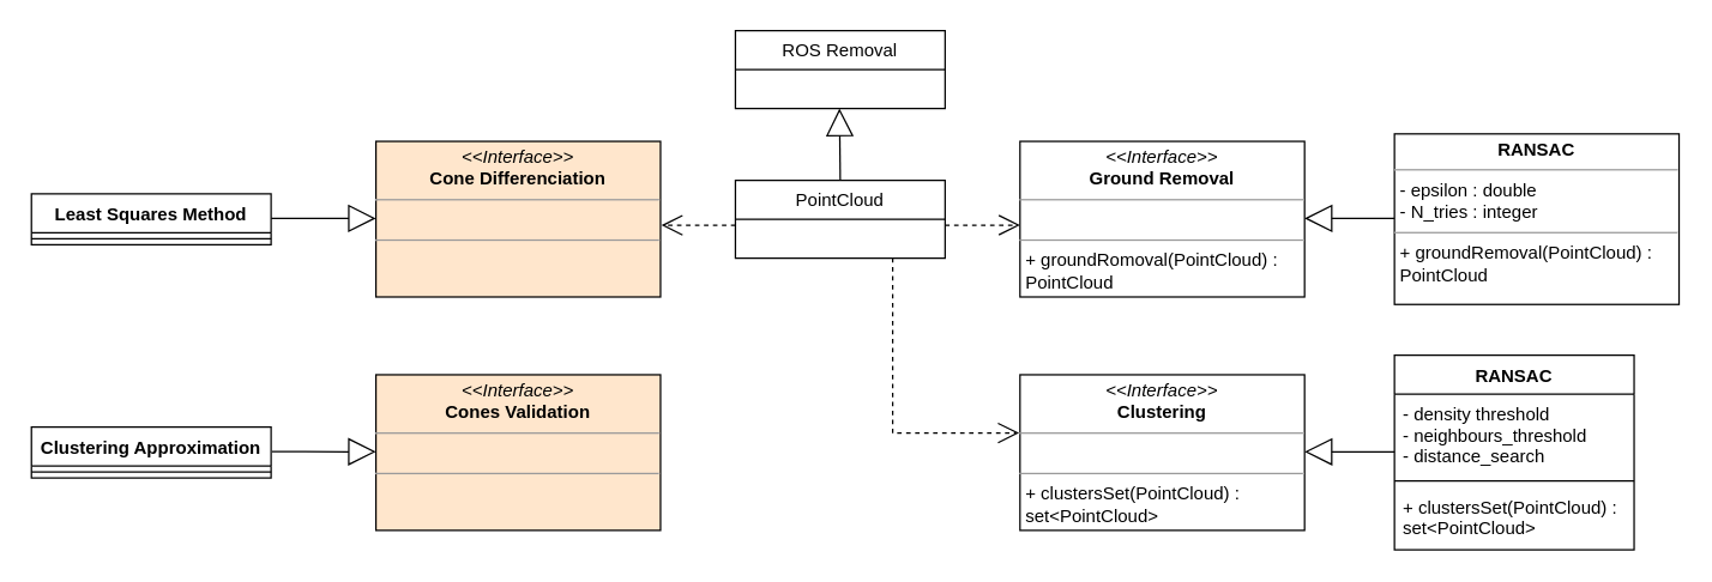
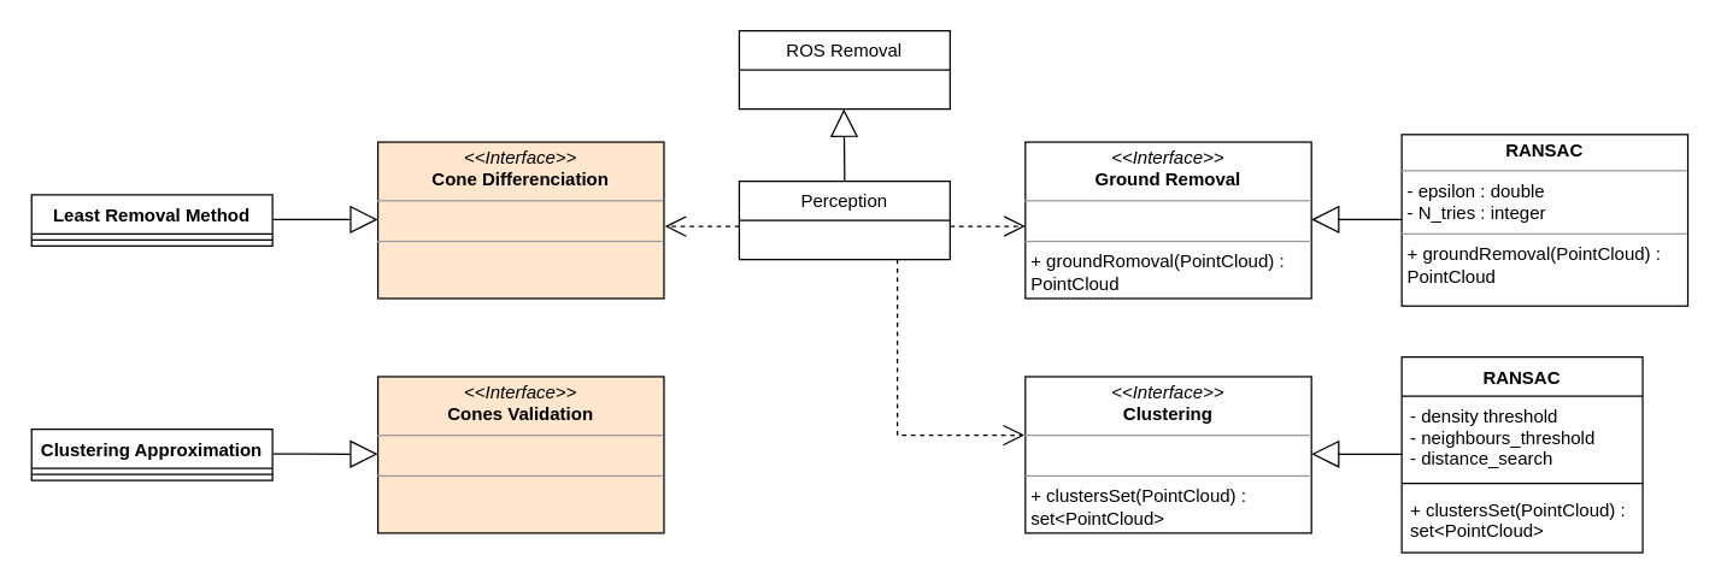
  <mxCell id="0" />
  <mxCell id="1" parent="0" />
  <mxCell id="2" value="ROS Removal" style="swimlane;fontStyle=0;childLayout=stackLayout;horizontal=1;startSize=26;fillColor=none;horizontalStack=0;resizeParent=1;resizeParentMax=0;resizeLast=0;collapsible=1;marginBottom=0;" parent="1" vertex="1"><mxGeometry x="490" y="20" width="140" height="52" as="geometry" /></mxCell>
  <mxCell id="3" value="" style="endArrow=block;endSize=16;endFill=0;html=1;rounded=0;" parent="1" edge="1"><mxGeometry width="160" relative="1" as="geometry"><mxPoint x="560" y="120" as="sourcePoint" /><mxPoint x="559.5" y="72" as="targetPoint" /></mxGeometry></mxCell>
  <mxCell id="4" value="&lt;p style=&quot;margin:0px;margin-top:4px;text-align:center;&quot;&gt;&lt;i&gt;&amp;lt;&amp;lt;Interface&amp;gt;&amp;gt;&lt;/i&gt;&lt;br&gt;&lt;b&gt;Ground Removal&lt;/b&gt;&lt;/p&gt;&lt;hr size=&quot;1&quot;&gt;&lt;p style=&quot;margin:0px;margin-left:4px;&quot;&gt;&lt;br&gt;&lt;/p&gt;&lt;hr size=&quot;1&quot;&gt;&lt;p style=&quot;margin:0px;margin-left:4px;&quot;&gt;+ groundRomoval(PointCloud) :&amp;nbsp;&lt;/p&gt;&lt;p style=&quot;margin:0px;margin-left:4px;&quot;&gt;PointCloud&lt;/p&gt;" style="verticalAlign=top;align=left;overflow=fill;fontSize=12;fontFamily=Helvetica;html=1;" parent="1" vertex="1"><mxGeometry x="680" y="94" width="190" height="104" as="geometry" /></mxCell>
  <mxCell id="5" value="" style="endArrow=block;endSize=16;endFill=0;html=1;rounded=0;" parent="1" edge="1"><mxGeometry width="160" relative="1" as="geometry"><mxPoint x="930" y="145.5" as="sourcePoint" /><mxPoint x="870" y="145.5" as="targetPoint" /></mxGeometry></mxCell>
  <mxCell id="6" value="&lt;p style=&quot;margin:0px;margin-top:4px;text-align:center;&quot;&gt;&lt;i&gt;&amp;lt;&amp;lt;Interface&amp;gt;&amp;gt;&lt;/i&gt;&lt;br&gt;&lt;b&gt;Clustering&lt;/b&gt;&lt;/p&gt;&lt;hr size=&quot;1&quot;&gt;&lt;p style=&quot;margin:0px;margin-left:4px;&quot;&gt;&lt;br&gt;&lt;/p&gt;&lt;hr size=&quot;1&quot;&gt;&lt;p style=&quot;margin:0px;margin-left:4px;&quot;&gt;+ clustersSet(PointCloud) :&amp;nbsp;&lt;/p&gt;&lt;p style=&quot;margin:0px;margin-left:4px;&quot;&gt;set&amp;lt;PointCloud&amp;gt;&lt;/p&gt;" style="verticalAlign=top;align=left;overflow=fill;fontSize=12;fontFamily=Helvetica;html=1;" parent="1" vertex="1"><mxGeometry x="680" y="250" width="190" height="104" as="geometry" /></mxCell>
  <mxCell id="7" value="" style="endArrow=block;endSize=16;endFill=0;html=1;rounded=0;" parent="1" edge="1"><mxGeometry width="160" relative="1" as="geometry"><mxPoint x="930" y="301.5" as="sourcePoint" /><mxPoint x="870" y="301.5" as="targetPoint" /></mxGeometry></mxCell>
  <mxCell id="8" value="RANSAC" style="swimlane;fontStyle=1;align=center;verticalAlign=top;childLayout=stackLayout;horizontal=1;startSize=26;horizontalStack=0;resizeParent=1;resizeParentMax=0;resizeLast=0;collapsible=1;marginBottom=0;" parent="1" vertex="1"><mxGeometry x="930" y="237" width="160" height="130" as="geometry" /></mxCell>
  <mxCell id="9" value="- density threshold&#10;- neighbours_threshold&#10;- distance_search" style="text;strokeColor=none;fillColor=none;align=left;verticalAlign=top;spacingLeft=4;spacingRight=4;overflow=hidden;rotatable=0;points=[[0,0.5],[1,0.5]];portConstraint=eastwest;" parent="8" vertex="1"><mxGeometry y="26" width="160" height="54" as="geometry" /></mxCell>
  <mxCell id="10" value="" style="line;strokeWidth=1;fillColor=none;align=left;verticalAlign=middle;spacingTop=-1;spacingLeft=3;spacingRight=3;rotatable=0;labelPosition=right;points=[];portConstraint=eastwest;strokeColor=inherit;" parent="8" vertex="1"><mxGeometry y="80" width="160" height="8" as="geometry" /></mxCell>
  <mxCell id="11" value="+ clustersSet(PointCloud) :&#10;set&lt;PointCloud&gt;" style="text;strokeColor=none;fillColor=none;align=left;verticalAlign=top;spacingLeft=4;spacingRight=4;overflow=hidden;rotatable=0;points=[[0,0.5],[1,0.5]];portConstraint=eastwest;" parent="8" vertex="1"><mxGeometry y="88" width="160" height="42" as="geometry" /></mxCell>
  <mxCell id="12" value="&lt;p style=&quot;margin:0px;margin-top:4px;text-align:center;&quot;&gt;&lt;i&gt;&amp;lt;&amp;lt;Interface&amp;gt;&amp;gt;&lt;/i&gt;&lt;br&gt;&lt;b&gt;Cones Validation&lt;/b&gt;&lt;/p&gt;&lt;hr size=&quot;1&quot;&gt;&lt;p style=&quot;margin:0px;margin-left:4px;&quot;&gt;&lt;br&gt;&lt;/p&gt;&lt;hr size=&quot;1&quot;&gt;&lt;p style=&quot;margin:0px;margin-left:4px;&quot;&gt;&lt;br&gt;&lt;/p&gt;" style="verticalAlign=top;align=left;overflow=fill;fontSize=12;fontFamily=Helvetica;html=1;fillColor=#ffe6cc;" parent="1" vertex="1"><mxGeometry x="250" y="250" width="190" height="104" as="geometry" /></mxCell>
  <mxCell id="13" value="&lt;p style=&quot;margin:0px;margin-top:4px;text-align:center;&quot;&gt;&lt;i&gt;&amp;lt;&amp;lt;Interface&amp;gt;&amp;gt;&lt;/i&gt;&lt;br&gt;&lt;b&gt;Cone Differenciation&lt;/b&gt;&lt;/p&gt;&lt;hr size=&quot;1&quot;&gt;&lt;p style=&quot;margin:0px;margin-left:4px;&quot;&gt;&lt;br&gt;&lt;/p&gt;&lt;hr size=&quot;1&quot;&gt;&lt;p style=&quot;margin:0px;margin-left:4px;&quot;&gt;&lt;br&gt;&lt;/p&gt;" style="verticalAlign=top;align=left;overflow=fill;fontSize=12;fontFamily=Helvetica;html=1;fillColor=#ffe6cc;" parent="1" vertex="1"><mxGeometry x="250" y="94" width="190" height="104" as="geometry" /></mxCell>
  <mxCell id="14" value="" style="endArrow=block;endSize=16;endFill=0;html=1;rounded=0;" parent="1" edge="1"><mxGeometry width="160" relative="1" as="geometry"><mxPoint x="180" y="145.5" as="sourcePoint" /><mxPoint x="250" y="145.5" as="targetPoint" /></mxGeometry></mxCell>
  <mxCell id="15" value="Clustering Approximation" style="swimlane;fontStyle=1;align=center;verticalAlign=top;childLayout=stackLayout;horizontal=1;startSize=26;horizontalStack=0;resizeParent=1;resizeParentMax=0;resizeLast=0;collapsible=1;marginBottom=0;" parent="1" vertex="1"><mxGeometry x="20" y="285" width="160" height="34" as="geometry" /></mxCell>
  <mxCell id="16" value="" style="line;strokeWidth=1;fillColor=none;align=left;verticalAlign=middle;spacingTop=-1;spacingLeft=3;spacingRight=3;rotatable=0;labelPosition=right;points=[];portConstraint=eastwest;strokeColor=inherit;" parent="15" vertex="1"><mxGeometry y="26" width="160" height="8" as="geometry" /></mxCell>
  <mxCell id="17" value="" style="endArrow=block;endSize=16;endFill=0;html=1;rounded=0;exitX=1.004;exitY=0.629;exitDx=0;exitDy=0;exitPerimeter=0;" parent="1" edge="1"><mxGeometry width="160" relative="1" as="geometry"><mxPoint x="180.64" y="301.354" as="sourcePoint" /><mxPoint x="250" y="301.5" as="targetPoint" /></mxGeometry></mxCell>
- <mxCell id="18" value="Least Squares Method" style="swimlane;fontStyle=1;align=center;verticalAlign=top;childLayout=stackLayout;horizontal=1;startSize=26;horizontalStack=0;resizeParent=1;resizeParentMax=0;resizeLast=0;collapsible=1;marginBottom=0;" parent="1" vertex="1"><mxGeometry x="20" y="129" width="160" height="34" as="geometry" /></mxCell>
+ <mxCell id="18" value="Least Removal Method" style="swimlane;fontStyle=1;align=center;verticalAlign=top;childLayout=stackLayout;horizontal=1;startSize=26;horizontalStack=0;resizeParent=1;resizeParentMax=0;resizeLast=0;collapsible=1;marginBottom=0;" parent="1" vertex="1"><mxGeometry x="20" y="129" width="160" height="34" as="geometry" /></mxCell>
  <mxCell id="19" value="" style="line;strokeWidth=1;fillColor=none;align=left;verticalAlign=middle;spacingTop=-1;spacingLeft=3;spacingRight=3;rotatable=0;labelPosition=right;points=[];portConstraint=eastwest;strokeColor=inherit;" parent="18" vertex="1"><mxGeometry y="26" width="160" height="8" as="geometry" /></mxCell>
  <mxCell id="20" value="" style="endArrow=open;endSize=12;dashed=1;html=1;rounded=0;" parent="1" edge="1"><mxGeometry width="160" relative="1" as="geometry"><mxPoint x="630" y="150" as="sourcePoint" /><mxPoint x="680" y="150" as="targetPoint" /></mxGeometry></mxCell>
  <mxCell id="21" value="" style="endArrow=open;endSize=12;dashed=1;html=1;rounded=0;entryX=-0.003;entryY=0.374;entryDx=0;entryDy=0;entryPerimeter=0;exitX=0.75;exitY=1;exitDx=0;exitDy=0;" parent="1" source="24" target="6" edge="1"><mxGeometry width="160" relative="1" as="geometry"><mxPoint x="610" y="170" as="sourcePoint" /><mxPoint x="670" y="290" as="targetPoint" /><Array as="points"><mxPoint x="595" y="289" /></Array></mxGeometry></mxCell>
  <mxCell id="22" value="" style="endArrow=open;endSize=12;dashed=1;html=1;rounded=0;entryX=1.003;entryY=0.539;entryDx=0;entryDy=0;entryPerimeter=0;" parent="1" target="13" edge="1"><mxGeometry width="160" relative="1" as="geometry"><mxPoint x="490" y="150" as="sourcePoint" /><mxPoint x="410" y="150" as="targetPoint" /></mxGeometry></mxCell>
  <mxCell id="23" value="&lt;p style=&quot;margin:0px;margin-top:4px;text-align:center;&quot;&gt;&lt;b&gt;RANSAC&lt;/b&gt;&lt;/p&gt;&lt;hr size=&quot;1&quot;&gt;&lt;p style=&quot;margin:0px;margin-left:4px;&quot;&gt;- epsilon : double&lt;br&gt;- N_tries : integer&lt;/p&gt;&lt;hr size=&quot;1&quot;&gt;&lt;p style=&quot;margin:0px;margin-left:4px;&quot;&gt;+ groundRemoval(PointCloud) :&amp;nbsp;&lt;/p&gt;&lt;p style=&quot;margin:0px;margin-left:4px;&quot;&gt;PointCloud&lt;/p&gt;" style="verticalAlign=top;align=left;overflow=fill;fontSize=12;fontFamily=Helvetica;html=1;" parent="1" vertex="1"><mxGeometry x="930" y="89" width="190" height="114" as="geometry" /></mxCell>
- <mxCell id="24" value="PointCloud" style="swimlane;fontStyle=0;childLayout=stackLayout;horizontal=1;startSize=26;fillColor=none;horizontalStack=0;resizeParent=1;resizeParentMax=0;resizeLast=0;collapsible=1;marginBottom=0;" parent="1" vertex="1"><mxGeometry x="490" y="120" width="140" height="52" as="geometry" /></mxCell>
+ <mxCell id="24" value="Perception" style="swimlane;fontStyle=0;childLayout=stackLayout;horizontal=1;startSize=26;fillColor=none;horizontalStack=0;resizeParent=1;resizeParentMax=0;resizeLast=0;collapsible=1;marginBottom=0;" parent="1" vertex="1"><mxGeometry x="490" y="120" width="140" height="52" as="geometry" /></mxCell>
